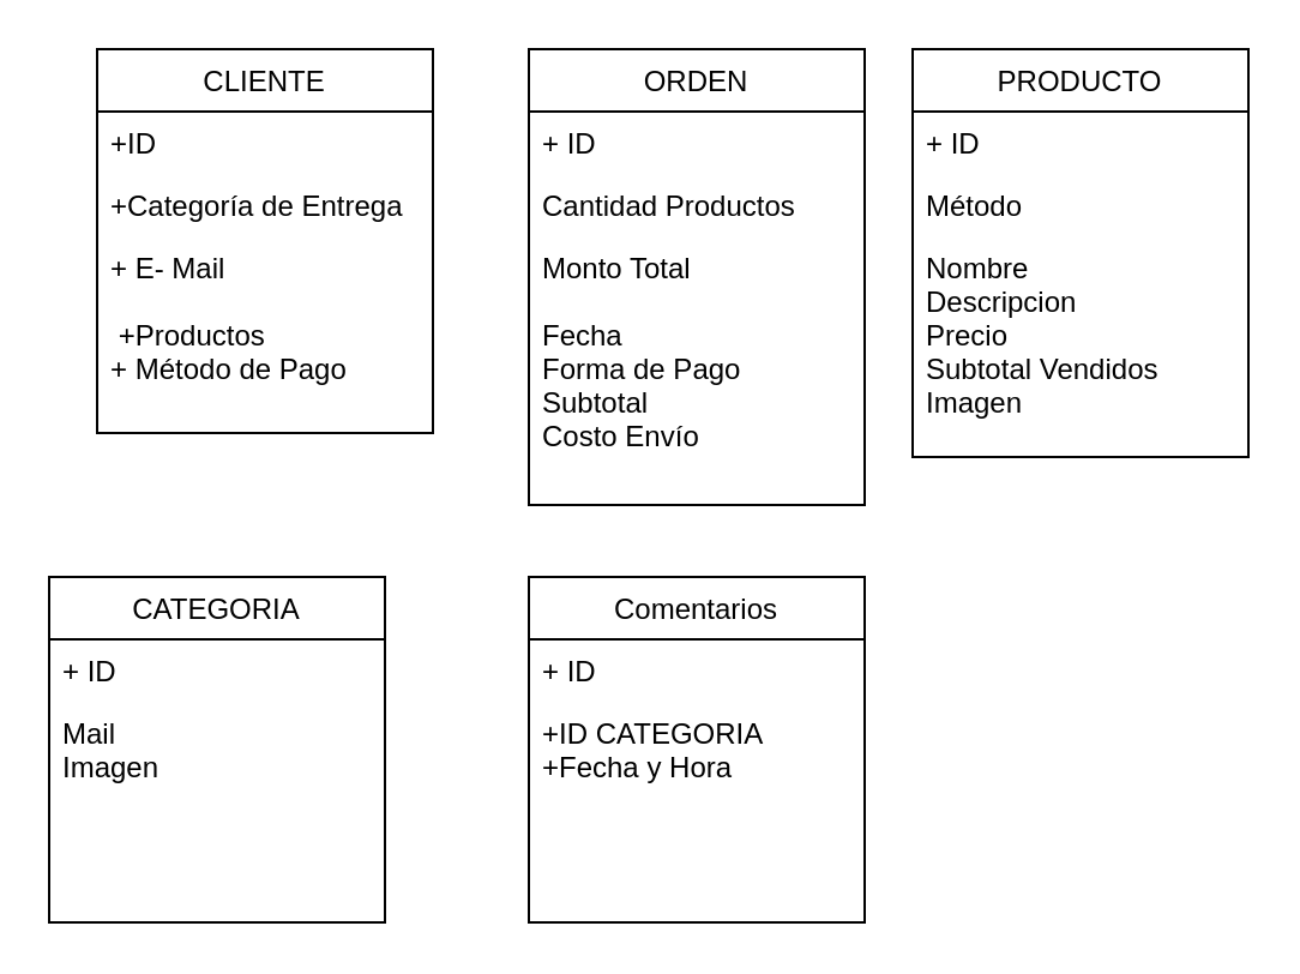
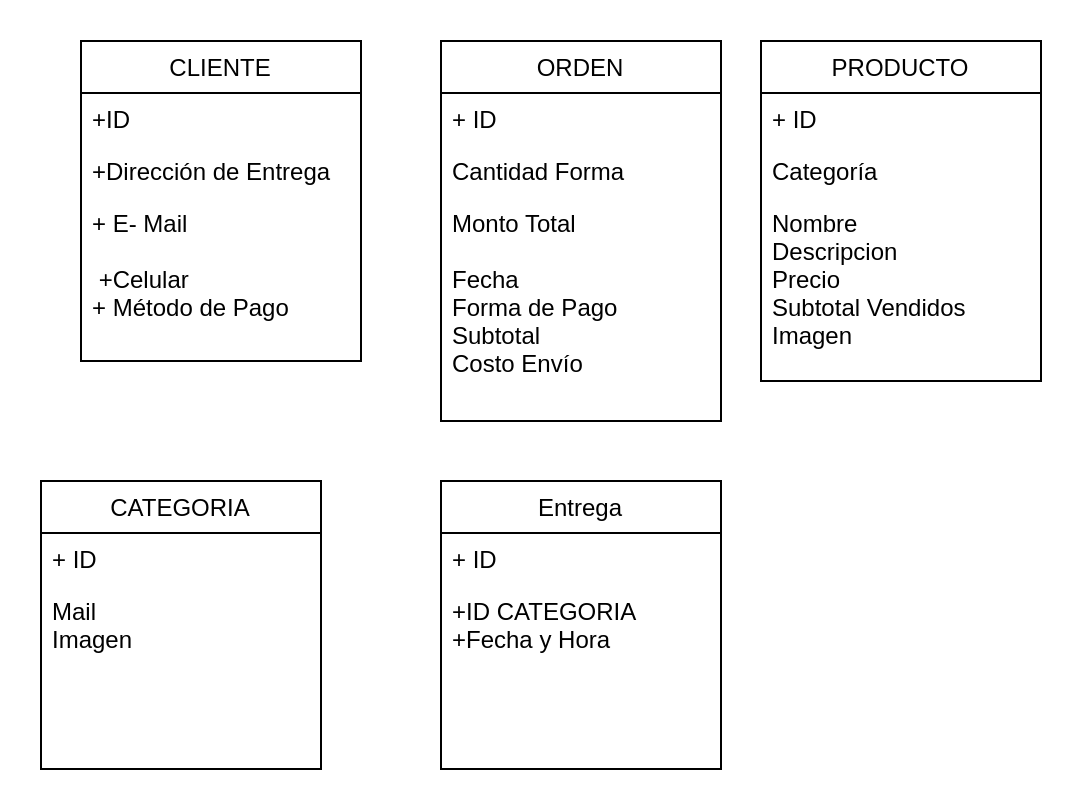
  <mxCell id="0" />
  <mxCell id="1" parent="0" />
  <mxCell id="2" value="CLIENTE" style="swimlane;fontStyle=0;childLayout=stackLayout;horizontal=1;startSize=26;fillColor=none;horizontalStack=0;resizeParent=1;resizeParentMax=0;resizeLast=0;collapsible=1;marginBottom=0;" vertex="1" parent="1"><mxGeometry x="40" y="20" width="140" height="160" as="geometry" /></mxCell>
  <mxCell id="3" value="+ID" style="text;strokeColor=none;fillColor=none;align=left;verticalAlign=top;spacingLeft=4;spacingRight=4;overflow=hidden;rotatable=0;points=[[0,0.5],[1,0.5]];portConstraint=eastwest;" vertex="1" parent="2"><mxGeometry y="26" width="140" height="26" as="geometry" /></mxCell>
- <mxCell id="4" value="+Categoría de Entrega" style="text;strokeColor=none;fillColor=none;align=left;verticalAlign=top;spacingLeft=4;spacingRight=4;overflow=hidden;rotatable=0;points=[[0,0.5],[1,0.5]];portConstraint=eastwest;" vertex="1" parent="2"><mxGeometry y="52" width="140" height="26" as="geometry" /></mxCell>
- <mxCell id="5" value="+ E- Mail&#10;&#10; +Productos&#10;+ Método de Pago" style="text;strokeColor=none;fillColor=none;align=left;verticalAlign=top;spacingLeft=4;spacingRight=4;overflow=hidden;rotatable=0;points=[[0,0.5],[1,0.5]];portConstraint=eastwest;" vertex="1" parent="2"><mxGeometry y="78" width="140" height="82" as="geometry" /></mxCell>
+ <mxCell id="4" value="+Dirección de Entrega" style="text;strokeColor=none;fillColor=none;align=left;verticalAlign=top;spacingLeft=4;spacingRight=4;overflow=hidden;rotatable=0;points=[[0,0.5],[1,0.5]];portConstraint=eastwest;" vertex="1" parent="2"><mxGeometry y="52" width="140" height="26" as="geometry" /></mxCell>
+ <mxCell id="5" value="+ E- Mail&#10;&#10; +Celular&#10;+ Método de Pago" style="text;strokeColor=none;fillColor=none;align=left;verticalAlign=top;spacingLeft=4;spacingRight=4;overflow=hidden;rotatable=0;points=[[0,0.5],[1,0.5]];portConstraint=eastwest;" vertex="1" parent="2"><mxGeometry y="78" width="140" height="82" as="geometry" /></mxCell>
  <mxCell id="6" value="ORDEN" style="swimlane;fontStyle=0;childLayout=stackLayout;horizontal=1;startSize=26;fillColor=none;horizontalStack=0;resizeParent=1;resizeParentMax=0;resizeLast=0;collapsible=1;marginBottom=0;" vertex="1" parent="1"><mxGeometry x="220" y="20" width="140" height="190" as="geometry" /></mxCell>
  <mxCell id="7" value="+ ID" style="text;strokeColor=none;fillColor=none;align=left;verticalAlign=top;spacingLeft=4;spacingRight=4;overflow=hidden;rotatable=0;points=[[0,0.5],[1,0.5]];portConstraint=eastwest;" vertex="1" parent="6"><mxGeometry y="26" width="140" height="26" as="geometry" /></mxCell>
- <mxCell id="8" value="Cantidad Productos" style="text;strokeColor=none;fillColor=none;align=left;verticalAlign=top;spacingLeft=4;spacingRight=4;overflow=hidden;rotatable=0;points=[[0,0.5],[1,0.5]];portConstraint=eastwest;" vertex="1" parent="6"><mxGeometry y="52" width="140" height="26" as="geometry" /></mxCell>
+ <mxCell id="8" value="Cantidad Forma" style="text;strokeColor=none;fillColor=none;align=left;verticalAlign=top;spacingLeft=4;spacingRight=4;overflow=hidden;rotatable=0;points=[[0,0.5],[1,0.5]];portConstraint=eastwest;" vertex="1" parent="6"><mxGeometry y="52" width="140" height="26" as="geometry" /></mxCell>
  <mxCell id="9" value="Monto Total&#10;&#10;Fecha&#10;Forma de Pago&#10;Subtotal&#10;Costo Envío" style="text;strokeColor=none;fillColor=none;align=left;verticalAlign=top;spacingLeft=4;spacingRight=4;overflow=hidden;rotatable=0;points=[[0,0.5],[1,0.5]];portConstraint=eastwest;" vertex="1" parent="6"><mxGeometry y="78" width="140" height="112" as="geometry" /></mxCell>
  <mxCell id="10" value="PRODUCTO" style="swimlane;fontStyle=0;childLayout=stackLayout;horizontal=1;startSize=26;fillColor=none;horizontalStack=0;resizeParent=1;resizeParentMax=0;resizeLast=0;collapsible=1;marginBottom=0;" vertex="1" parent="1"><mxGeometry x="380" y="20" width="140" height="170" as="geometry" /></mxCell>
  <mxCell id="11" value="+ ID" style="text;strokeColor=none;fillColor=none;align=left;verticalAlign=top;spacingLeft=4;spacingRight=4;overflow=hidden;rotatable=0;points=[[0,0.5],[1,0.5]];portConstraint=eastwest;" vertex="1" parent="10"><mxGeometry y="26" width="140" height="26" as="geometry" /></mxCell>
- <mxCell id="12" value="Método" style="text;strokeColor=none;fillColor=none;align=left;verticalAlign=top;spacingLeft=4;spacingRight=4;overflow=hidden;rotatable=0;points=[[0,0.5],[1,0.5]];portConstraint=eastwest;" vertex="1" parent="10"><mxGeometry y="52" width="140" height="26" as="geometry" /></mxCell>
+ <mxCell id="12" value="Categoría" style="text;strokeColor=none;fillColor=none;align=left;verticalAlign=top;spacingLeft=4;spacingRight=4;overflow=hidden;rotatable=0;points=[[0,0.5],[1,0.5]];portConstraint=eastwest;" vertex="1" parent="10"><mxGeometry y="52" width="140" height="26" as="geometry" /></mxCell>
  <mxCell id="13" value="Nombre&#10;Descripcion&#10;Precio&#10;Subtotal Vendidos&#10;Imagen" style="text;strokeColor=none;fillColor=none;align=left;verticalAlign=top;spacingLeft=4;spacingRight=4;overflow=hidden;rotatable=0;points=[[0,0.5],[1,0.5]];portConstraint=eastwest;" vertex="1" parent="10"><mxGeometry y="78" width="140" height="92" as="geometry" /></mxCell>
  <mxCell id="14" value="CATEGORIA" style="swimlane;fontStyle=0;childLayout=stackLayout;horizontal=1;startSize=26;fillColor=none;horizontalStack=0;resizeParent=1;resizeParentMax=0;resizeLast=0;collapsible=1;marginBottom=0;" vertex="1" parent="1"><mxGeometry x="20" y="240" width="140" height="144" as="geometry" /></mxCell>
  <mxCell id="15" value="+ ID" style="text;strokeColor=none;fillColor=none;align=left;verticalAlign=top;spacingLeft=4;spacingRight=4;overflow=hidden;rotatable=0;points=[[0,0.5],[1,0.5]];portConstraint=eastwest;" vertex="1" parent="14"><mxGeometry y="26" width="140" height="26" as="geometry" /></mxCell>
  <mxCell id="16" value="Mail&#10;Imagen" style="text;strokeColor=none;fillColor=none;align=left;verticalAlign=top;spacingLeft=4;spacingRight=4;overflow=hidden;rotatable=0;points=[[0,0.5],[1,0.5]];portConstraint=eastwest;" vertex="1" parent="14"><mxGeometry y="52" width="140" height="92" as="geometry" /></mxCell>
- <mxCell id="17" value="Comentarios" style="swimlane;fontStyle=0;childLayout=stackLayout;horizontal=1;startSize=26;fillColor=none;horizontalStack=0;resizeParent=1;resizeParentMax=0;resizeLast=0;collapsible=1;marginBottom=0;" vertex="1" parent="1"><mxGeometry x="220" y="240" width="140" height="144" as="geometry" /></mxCell>
+ <mxCell id="17" value="Entrega" style="swimlane;fontStyle=0;childLayout=stackLayout;horizontal=1;startSize=26;fillColor=none;horizontalStack=0;resizeParent=1;resizeParentMax=0;resizeLast=0;collapsible=1;marginBottom=0;" vertex="1" parent="1"><mxGeometry x="220" y="240" width="140" height="144" as="geometry" /></mxCell>
  <mxCell id="18" value="+ ID" style="text;strokeColor=none;fillColor=none;align=left;verticalAlign=top;spacingLeft=4;spacingRight=4;overflow=hidden;rotatable=0;points=[[0,0.5],[1,0.5]];portConstraint=eastwest;" vertex="1" parent="17"><mxGeometry y="26" width="140" height="26" as="geometry" /></mxCell>
  <mxCell id="19" value="+ID CATEGORIA&#10;+Fecha y Hora&#10;" style="text;strokeColor=none;fillColor=none;align=left;verticalAlign=top;spacingLeft=4;spacingRight=4;overflow=hidden;rotatable=0;points=[[0,0.5],[1,0.5]];portConstraint=eastwest;" vertex="1" parent="17"><mxGeometry y="52" width="140" height="92" as="geometry" /></mxCell>
